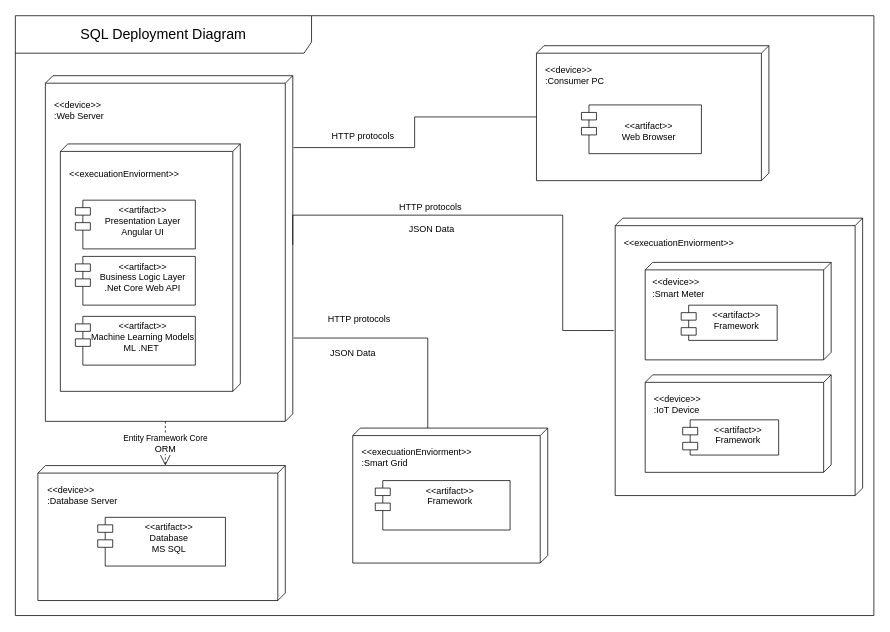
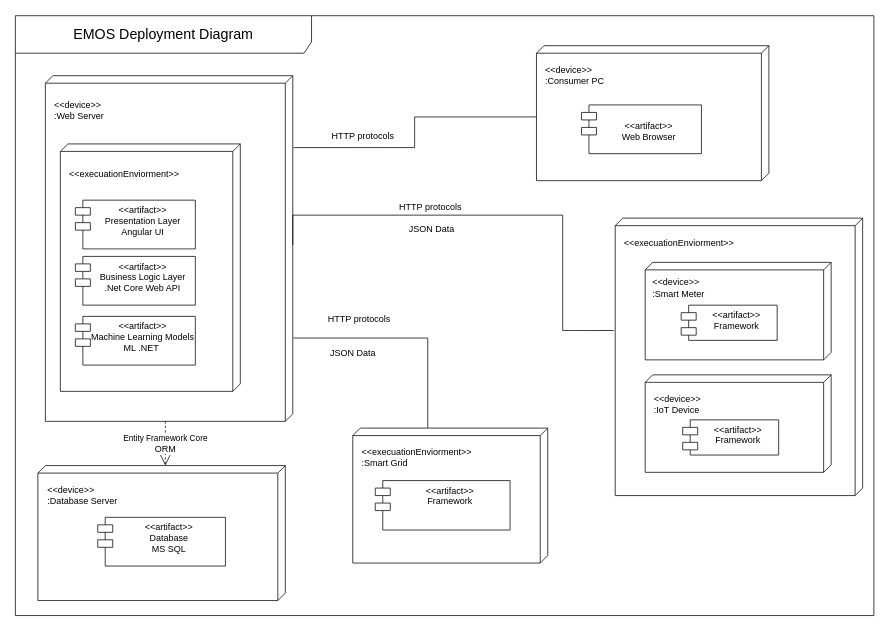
  <mxCell id="0" />
  <mxCell id="1" parent="0" />
  <mxCell id="2" value="" style="group" parent="1" vertex="1" connectable="0"><mxGeometry x="50" y="620" width="330" height="180" as="geometry" /></mxCell>
  <mxCell id="3" value="" style="verticalAlign=top;align=left;spacingTop=8;spacingLeft=2;spacingRight=12;shape=cube;size=10;direction=south;fontStyle=4;html=1;whiteSpace=wrap;" parent="2" vertex="1"><mxGeometry width="330" height="180" as="geometry" /></mxCell>
  <mxCell id="4" value="&amp;lt;&amp;lt;artifact&amp;gt;&amp;gt;&lt;br style=&quot;border-color: var(--border-color);&quot;&gt;Database&lt;br&gt;MS SQL" style="shape=module;align=left;spacingLeft=20;align=center;verticalAlign=top;whiteSpace=wrap;html=1;" parent="2" vertex="1"><mxGeometry x="79.841" y="69" width="170.323" height="65" as="geometry" /></mxCell>
  <mxCell id="5" value="&amp;lt;&amp;lt;device&amp;gt;&amp;gt;&lt;br style=&quot;font-size: 12px;&quot;&gt;:Database Server" style="text;html=1;align=left;verticalAlign=middle;resizable=0;points=[];autosize=1;strokeColor=none;fillColor=none;fontSize=12;" parent="2" vertex="1"><mxGeometry x="10.645" y="20" width="120" height="40" as="geometry" /></mxCell>
  <mxCell id="6" value="" style="verticalAlign=top;align=left;spacingTop=8;spacingLeft=2;spacingRight=12;shape=cube;size=10;direction=south;fontStyle=4;html=1;whiteSpace=wrap;points=[[0,0,0,0,0],[0,0,0,0,160],[0,0,0,0,320],[0,0,0,5,325],[0,0,0,10,330],[0,0,0,225.5,0],[0,0,0,235.5,330],[0,0,0,451,0],[0,0,0,456,5],[0,0,0,461,10],[0,0,0,461,170],[1,0.14,0,0,0],[1,0.14,0,3,0],[1,0.28,0,0,0],[1,0.3,0,3,0],[1,0.65,0,0,0],[1,0.69,0,0,0],[1,0.74,0,3,0],[1,0.8,0,0,0],[1,1,0,0,0]];" parent="1" vertex="1"><mxGeometry x="60" y="100" width="330" height="461" as="geometry" /></mxCell>
  <mxCell id="7" value="&amp;lt;&amp;lt;device&amp;gt;&amp;gt;&lt;br style=&quot;font-size: 12px;&quot;&gt;:Web Server" style="text;html=1;align=left;verticalAlign=middle;resizable=0;points=[];autosize=1;strokeColor=none;fillColor=none;fontSize=12;" parent="1" vertex="1"><mxGeometry x="70" y="126" width="90" height="40" as="geometry" /></mxCell>
  <mxCell id="8" value="" style="verticalAlign=top;align=left;spacingTop=8;spacingLeft=2;spacingRight=12;shape=cube;size=10;direction=south;fontStyle=4;html=1;whiteSpace=wrap;" parent="1" vertex="1"><mxGeometry x="80" y="191" width="240" height="330" as="geometry" /></mxCell>
  <mxCell id="9" value="&amp;lt;&amp;lt;execuationEnviorment&amp;gt;&amp;gt;&lt;br style=&quot;font-size: 12px;&quot;&gt;" style="text;html=1;align=left;verticalAlign=middle;resizable=0;points=[];autosize=1;strokeColor=none;fillColor=none;fontSize=12;" parent="1" vertex="1"><mxGeometry x="90" y="216" width="170" height="30" as="geometry" /></mxCell>
  <mxCell id="10" value="&amp;lt;&amp;lt;artifact&amp;gt;&amp;gt;&lt;br&gt;Presentation Layer&lt;br&gt;Angular UI" style="shape=module;align=left;spacingLeft=20;align=center;verticalAlign=top;whiteSpace=wrap;html=1;" parent="1" vertex="1"><mxGeometry x="100" y="266" width="160" height="65" as="geometry" /></mxCell>
  <mxCell id="11" value="&amp;lt;&amp;lt;artifact&amp;gt;&amp;gt;&lt;br style=&quot;border-color: var(--border-color);&quot;&gt;Business Logic Layer&lt;br&gt;.Net Core Web API" style="shape=module;align=left;spacingLeft=20;align=center;verticalAlign=top;whiteSpace=wrap;html=1;" parent="1" vertex="1"><mxGeometry x="100" y="341" width="160" height="65" as="geometry" /></mxCell>
  <mxCell id="12" value="&amp;lt;&amp;lt;artifact&amp;gt;&amp;gt;&lt;br style=&quot;border-color: var(--border-color);&quot;&gt;Machine Learning Models&lt;br&gt;ML .NET&amp;nbsp;" style="shape=module;align=left;spacingLeft=20;align=center;verticalAlign=top;whiteSpace=wrap;html=1;" parent="1" vertex="1"><mxGeometry x="100" y="421" width="160" height="65" as="geometry" /></mxCell>
  <mxCell id="13" value="" style="group" parent="1" vertex="1" connectable="0"><mxGeometry x="715" y="60" width="310" height="180" as="geometry" /></mxCell>
  <mxCell id="14" value="" style="verticalAlign=top;align=left;spacingTop=8;spacingLeft=2;spacingRight=12;shape=cube;size=10;direction=south;fontStyle=4;html=1;whiteSpace=wrap;" parent="13" vertex="1"><mxGeometry width="310" height="180" as="geometry" /></mxCell>
  <mxCell id="15" value="&lt;br&gt;&amp;lt;&amp;lt;artifact&amp;gt;&amp;gt;&lt;br&gt;Web Browser" style="shape=module;align=left;spacingLeft=20;align=center;verticalAlign=top;whiteSpace=wrap;html=1;" parent="13" vertex="1"><mxGeometry x="60" y="79" width="160" height="65" as="geometry" /></mxCell>
  <mxCell id="16" value="&amp;lt;&amp;lt;device&amp;gt;&amp;gt;&lt;br style=&quot;font-size: 12px;&quot;&gt;:Consumer PC" style="text;html=1;align=left;verticalAlign=middle;resizable=0;points=[];autosize=1;strokeColor=none;fillColor=none;fontSize=12;" parent="13" vertex="1"><mxGeometry x="10" y="20" width="100" height="40" as="geometry" /></mxCell>
  <mxCell id="17" value="" style="endArrow=none;html=1;edgeStyle=orthogonalEdgeStyle;rounded=0;exitX=0.208;exitY=-0.003;exitDx=0;exitDy=0;exitPerimeter=0;entryX=0;entryY=0;entryDx=95;entryDy=310;entryPerimeter=0;" parent="1" source="6" target="14" edge="1"><mxGeometry relative="1" as="geometry"><mxPoint x="490" y="250" as="sourcePoint" /><mxPoint x="690" y="240" as="targetPoint" /></mxGeometry></mxCell>
  <mxCell id="18" value="HTTP protocols&amp;nbsp;" style="text;html=1;align=center;verticalAlign=middle;resizable=0;points=[];autosize=1;strokeColor=none;fillColor=none;" parent="1" vertex="1"><mxGeometry x="430" y="166" width="110" height="30" as="geometry" /></mxCell>
  <mxCell id="19" value="Entity Framework Core&lt;br style=&quot;border-color: var(--border-color); font-size: 12px; background-color: rgb(251, 251, 251);&quot;&gt;&lt;span style=&quot;font-size: 12px; background-color: rgb(251, 251, 251);&quot;&gt;ORM&lt;/span&gt;" style="endArrow=open;endSize=12;dashed=1;html=1;rounded=0;exitX=0;exitY=0;exitDx=461;exitDy=170;exitPerimeter=0;entryX=0;entryY=0;entryDx=0;entryDy=160;entryPerimeter=0;" parent="1" source="6" target="3" edge="1"><mxGeometry width="160" relative="1" as="geometry"><mxPoint x="330" y="590" as="sourcePoint" /><mxPoint x="490" y="590" as="targetPoint" /></mxGeometry></mxCell>
  <mxCell id="20" value="" style="verticalAlign=top;align=left;spacingTop=8;spacingLeft=2;spacingRight=12;shape=cube;size=10;direction=south;fontStyle=4;html=1;whiteSpace=wrap;points=[[0,0,0,0,0],[0,0,0,0,160],[0,0,0,0,320],[0,0,0,5,325],[0,0,0,10,330],[0,0,0,225.5,0],[0,0,0,235.5,330],[0,0,0,451,0],[0,0,0,456,5],[0,0,0,461,10],[0,0,0,461,170],[1,0.14,0,0,0],[1,0.14,0,3,0],[1,0.28,0,0,0],[1,0.3,0,3,0],[1,0.65,0,0,0],[1,0.74,0,3,0],[1,0.8,0,0,0],[1,1,0,0,0]];" parent="1" vertex="1"><mxGeometry x="820" y="290" width="330" height="370" as="geometry" /></mxCell>
  <mxCell id="21" value="&amp;lt;&amp;lt;execuationEnviorment&amp;gt;&amp;gt;&lt;br style=&quot;font-size: 12px;&quot;&gt;" style="text;html=1;align=left;verticalAlign=middle;resizable=0;points=[];autosize=1;strokeColor=none;fillColor=none;fontSize=12;" parent="1" vertex="1"><mxGeometry x="830" y="307.5" width="170" height="30" as="geometry" /></mxCell>
  <mxCell id="22" value="" style="group" parent="1" vertex="1" connectable="0"><mxGeometry x="860" y="349" width="248" height="130" as="geometry" /></mxCell>
  <mxCell id="23" value="" style="verticalAlign=top;align=left;spacingTop=8;spacingLeft=2;spacingRight=12;shape=cube;size=10;direction=south;fontStyle=4;html=1;whiteSpace=wrap;" parent="22" vertex="1"><mxGeometry width="248" height="130" as="geometry" /></mxCell>
  <mxCell id="24" value="&amp;lt;&amp;lt;artifact&amp;gt;&amp;gt;&lt;br&gt;Framework" style="shape=module;align=left;spacingLeft=20;align=center;verticalAlign=top;whiteSpace=wrap;html=1;" parent="22" vertex="1"><mxGeometry x="48" y="57.056" width="128.0" height="46.944" as="geometry" /></mxCell>
  <mxCell id="25" value="&amp;lt;&amp;lt;device&amp;gt;&amp;gt;&lt;br style=&quot;font-size: 12px;&quot;&gt;:Smart Meter" style="text;html=1;align=left;verticalAlign=middle;resizable=0;points=[];autosize=1;strokeColor=none;fillColor=none;fontSize=12;" parent="22" vertex="1"><mxGeometry x="8.0" y="14.444" width="90" height="40" as="geometry" /></mxCell>
  <mxCell id="26" value="" style="verticalAlign=top;align=left;spacingTop=8;spacingLeft=2;spacingRight=12;shape=cube;size=10;direction=south;fontStyle=4;html=1;whiteSpace=wrap;" parent="1" vertex="1"><mxGeometry x="860" y="499" width="248" height="130" as="geometry" /></mxCell>
  <mxCell id="27" value="&amp;lt;&amp;lt;device&amp;gt;&amp;gt;&lt;br style=&quot;font-size: 12px;&quot;&gt;:IoT Device" style="text;html=1;align=left;verticalAlign=middle;resizable=0;points=[];autosize=1;strokeColor=none;fillColor=none;fontSize=12;" parent="1" vertex="1"><mxGeometry x="870" y="519.004" width="90" height="40" as="geometry" /></mxCell>
  <mxCell id="28" value="&amp;lt;&amp;lt;artifact&amp;gt;&amp;gt;&lt;br&gt;Framework" style="shape=module;align=left;spacingLeft=20;align=center;verticalAlign=top;whiteSpace=wrap;html=1;" parent="1" vertex="1"><mxGeometry x="910" y="559.006" width="128.0" height="46.944" as="geometry" /></mxCell>
  <mxCell id="29" value="" style="verticalAlign=top;align=left;spacingTop=8;spacingLeft=2;spacingRight=12;shape=cube;size=10;direction=south;fontStyle=4;html=1;whiteSpace=wrap;points=[[0,0,0,0,0],[0,0,0,0,160],[0,0,0,0,320],[0,0,0,5,325],[0,0,0,10,330],[0,0,0,225.5,0],[0,0,0,235.5,330],[0,0,0,451,0],[0,0,0,456,5],[0,0,0,461,10],[0,0,0,461,170],[1,0.14,0,0,0],[1,0.14,0,3,0],[1,0.28,0,0,0],[1,0.3,0,3,0],[1,0.65,0,0,0],[1,0.74,0,3,0],[1,0.8,0,0,0],[1,1,0,0,0]];" parent="1" vertex="1"><mxGeometry x="470" y="570" width="260" height="180" as="geometry" /></mxCell>
  <mxCell id="30" value="&amp;lt;&amp;lt;execuationEnviorment&amp;gt;&amp;gt;&lt;br style=&quot;font-size: 12px;&quot;&gt;:Smart Grid" style="text;html=1;align=left;verticalAlign=middle;resizable=0;points=[];autosize=1;strokeColor=none;fillColor=none;fontSize=12;" parent="1" vertex="1"><mxGeometry x="480" y="589.004" width="170" height="40" as="geometry" /></mxCell>
  <mxCell id="31" value="&amp;lt;&amp;lt;artifact&amp;gt;&amp;gt;&lt;br&gt;Framework" style="shape=module;align=left;spacingLeft=20;align=center;verticalAlign=top;whiteSpace=wrap;html=1;" parent="1" vertex="1"><mxGeometry x="500" y="640" width="179.81" height="65.94" as="geometry" /></mxCell>
  <mxCell id="32" value="" style="endArrow=none;html=1;edgeStyle=orthogonalEdgeStyle;rounded=0;exitX=0;exitY=0;exitDx=225.5;exitDy=0;exitPerimeter=0;entryX=0.405;entryY=1.006;entryDx=0;entryDy=0;entryPerimeter=0;" parent="1" source="6" target="20" edge="1"><mxGeometry relative="1" as="geometry"><mxPoint x="401" y="166" as="sourcePoint" /><mxPoint x="580" y="165" as="targetPoint" /><Array as="points"><mxPoint x="750" y="286" /><mxPoint x="750" y="440" /></Array></mxGeometry></mxCell>
  <mxCell id="33" value="HTTP protocols&amp;nbsp;" style="text;html=1;align=center;verticalAlign=middle;resizable=0;points=[];autosize=1;strokeColor=none;fillColor=none;" parent="1" vertex="1"><mxGeometry x="520" y="260" width="110" height="30" as="geometry" /></mxCell>
  <mxCell id="34" value="JSON Data" style="text;html=1;align=center;verticalAlign=middle;resizable=0;points=[];autosize=1;strokeColor=none;fillColor=none;" parent="1" vertex="1"><mxGeometry x="535" y="290" width="80" height="30" as="geometry" /></mxCell>
  <mxCell id="35" value="" style="endArrow=none;html=1;edgeStyle=orthogonalEdgeStyle;rounded=0;exitX=0.759;exitY=-0.003;exitDx=0;exitDy=0;exitPerimeter=0;entryX=0;entryY=0;entryDx=0;entryDy=160;entryPerimeter=0;" parent="1" source="6" target="29" edge="1"><mxGeometry relative="1" as="geometry"><mxPoint x="400" y="296" as="sourcePoint" /><mxPoint x="828" y="450" as="targetPoint" /></mxGeometry></mxCell>
  <mxCell id="36" value="JSON Data" style="text;html=1;align=center;verticalAlign=middle;resizable=0;points=[];autosize=1;strokeColor=none;fillColor=none;" parent="1" vertex="1"><mxGeometry x="430" y="456" width="80" height="30" as="geometry" /></mxCell>
  <mxCell id="37" value="HTTP protocols&amp;nbsp;" style="text;html=1;align=center;verticalAlign=middle;resizable=0;points=[];autosize=1;strokeColor=none;fillColor=none;" parent="1" vertex="1"><mxGeometry x="425" y="410" width="110" height="30" as="geometry" /></mxCell>
- <mxCell id="38" value="&lt;font style=&quot;font-size: 19px;&quot;&gt;SQL Deployment Diagram&lt;/font&gt;" style="shape=umlFrame;whiteSpace=wrap;html=1;pointerEvents=0;width=395;height=50;" parent="1" vertex="1"><mxGeometry x="20" y="20" width="1145" height="800" as="geometry" /></mxCell>
+ <mxCell id="38" value="&lt;font style=&quot;font-size: 19px;&quot;&gt;EMOS Deployment Diagram&lt;/font&gt;" style="shape=umlFrame;whiteSpace=wrap;html=1;pointerEvents=0;width=395;height=50;" parent="1" vertex="1"><mxGeometry x="20" y="20" width="1145" height="800" as="geometry" /></mxCell>
